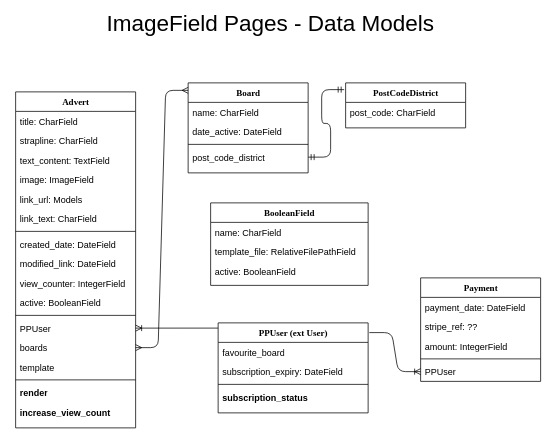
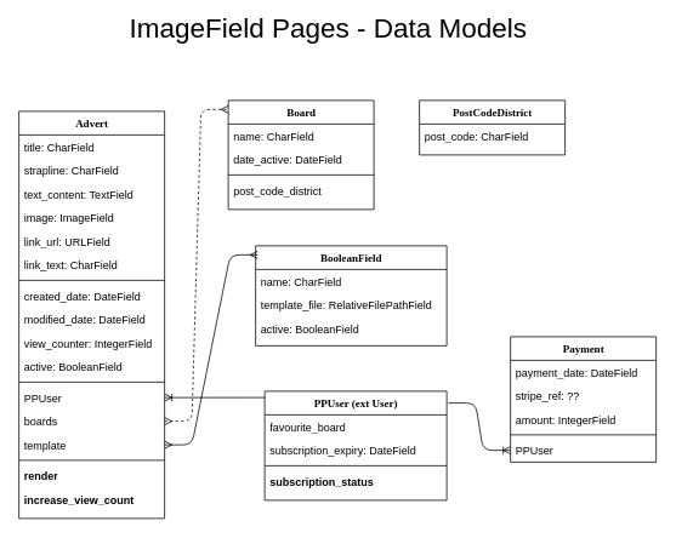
  <mxCell id="0" />
  <mxCell id="1" parent="0" />
  <mxCell id="2" value="Advert" style="swimlane;html=1;fontStyle=1;align=center;verticalAlign=top;childLayout=stackLayout;horizontal=1;startSize=26;horizontalStack=0;resizeParent=1;resizeLast=0;collapsible=1;marginBottom=0;swimlaneFillColor=#ffffff;rounded=0;shadow=0;comic=0;labelBackgroundColor=none;strokeWidth=1;fillColor=none;fontFamily=Verdana;fontSize=12" parent="1" vertex="1"><mxGeometry x="20" y="122" width="160" height="448" as="geometry"><mxRectangle x="90" y="83" width="80" height="26" as="alternateBounds" /></mxGeometry></mxCell>
  <mxCell id="3" value="title: CharField" style="text;html=1;strokeColor=none;fillColor=none;align=left;verticalAlign=top;spacingLeft=4;spacingRight=4;whiteSpace=wrap;overflow=hidden;rotatable=0;points=[[0,0.5],[1,0.5]];portConstraint=eastwest;" parent="2" vertex="1"><mxGeometry y="26" width="160" height="26" as="geometry" /></mxCell>
  <mxCell id="4" value="strapline: CharField" style="text;html=1;strokeColor=none;fillColor=none;align=left;verticalAlign=top;spacingLeft=4;spacingRight=4;whiteSpace=wrap;overflow=hidden;rotatable=0;points=[[0,0.5],[1,0.5]];portConstraint=eastwest;" parent="2" vertex="1"><mxGeometry y="52" width="160" height="26" as="geometry" /></mxCell>
  <mxCell id="5" value="text_content: TextField" style="text;html=1;strokeColor=none;fillColor=none;align=left;verticalAlign=top;spacingLeft=4;spacingRight=4;whiteSpace=wrap;overflow=hidden;rotatable=0;points=[[0,0.5],[1,0.5]];portConstraint=eastwest;" parent="2" vertex="1"><mxGeometry y="78" width="160" height="26" as="geometry" /></mxCell>
  <mxCell id="6" value="image: ImageField" style="text;html=1;strokeColor=none;fillColor=none;align=left;verticalAlign=top;spacingLeft=4;spacingRight=4;whiteSpace=wrap;overflow=hidden;rotatable=0;points=[[0,0.5],[1,0.5]];portConstraint=eastwest;" parent="2" vertex="1"><mxGeometry y="104" width="160" height="26" as="geometry" /></mxCell>
- <mxCell id="7" value="link_url: Models" style="text;html=1;strokeColor=none;fillColor=none;align=left;verticalAlign=top;spacingLeft=4;spacingRight=4;whiteSpace=wrap;overflow=hidden;rotatable=0;points=[[0,0.5],[1,0.5]];portConstraint=eastwest;" parent="2" vertex="1"><mxGeometry y="130" width="160" height="26" as="geometry" /></mxCell>
+ <mxCell id="7" value="link_url: URLField" style="text;html=1;strokeColor=none;fillColor=none;align=left;verticalAlign=top;spacingLeft=4;spacingRight=4;whiteSpace=wrap;overflow=hidden;rotatable=0;points=[[0,0.5],[1,0.5]];portConstraint=eastwest;" parent="2" vertex="1"><mxGeometry y="130" width="160" height="26" as="geometry" /></mxCell>
  <mxCell id="8" value="link_text: CharField" style="text;strokeColor=none;fillColor=none;spacingLeft=4;spacingRight=4;overflow=hidden;rotatable=0;points=[[0,0.5],[1,0.5]];portConstraint=eastwest;fontSize=12;" parent="2" vertex="1"><mxGeometry y="156" width="160" height="26" as="geometry" /></mxCell>
  <mxCell id="9" value="" style="line;strokeWidth=1;fillColor=none;align=left;verticalAlign=middle;spacingTop=-1;spacingLeft=3;spacingRight=3;rotatable=0;labelPosition=right;points=[];portConstraint=eastwest;fontSize=12;" parent="2" vertex="1"><mxGeometry y="182" width="160" height="8" as="geometry" /></mxCell>
  <mxCell id="10" value="created_date: DateField" style="text;strokeColor=none;fillColor=none;spacingLeft=4;spacingRight=4;overflow=hidden;rotatable=0;points=[[0,0.5],[1,0.5]];portConstraint=eastwest;fontSize=12;" parent="2" vertex="1"><mxGeometry y="190" width="160" height="26" as="geometry" /></mxCell>
- <mxCell id="11" value="modified_link: DateField" style="text;strokeColor=none;fillColor=none;spacingLeft=4;spacingRight=4;overflow=hidden;rotatable=0;points=[[0,0.5],[1,0.5]];portConstraint=eastwest;fontSize=12;" parent="2" vertex="1"><mxGeometry y="216" width="160" height="26" as="geometry" /></mxCell>
+ <mxCell id="11" value="modified_date: DateField" style="text;strokeColor=none;fillColor=none;spacingLeft=4;spacingRight=4;overflow=hidden;rotatable=0;points=[[0,0.5],[1,0.5]];portConstraint=eastwest;fontSize=12;" parent="2" vertex="1"><mxGeometry y="216" width="160" height="26" as="geometry" /></mxCell>
  <mxCell id="12" value="view_counter: IntegerField " style="text;strokeColor=none;fillColor=none;spacingLeft=4;spacingRight=4;overflow=hidden;rotatable=0;points=[[0,0.5],[1,0.5]];portConstraint=eastwest;fontSize=12;" parent="2" vertex="1"><mxGeometry y="242" width="160" height="26" as="geometry" /></mxCell>
  <mxCell id="13" value="active: BooleanField" style="text;strokeColor=none;fillColor=none;spacingLeft=4;spacingRight=4;overflow=hidden;rotatable=0;points=[[0,0.5],[1,0.5]];portConstraint=eastwest;fontSize=12;" parent="2" vertex="1"><mxGeometry y="268" width="160" height="26" as="geometry" /></mxCell>
  <mxCell id="14" value="" style="line;strokeWidth=1;fillColor=none;align=left;verticalAlign=middle;spacingTop=-1;spacingLeft=3;spacingRight=3;rotatable=0;labelPosition=right;points=[];portConstraint=eastwest;fontSize=12;" parent="2" vertex="1"><mxGeometry y="294" width="160" height="8" as="geometry" /></mxCell>
  <mxCell id="15" value="PPUser" style="text;strokeColor=none;fillColor=none;spacingLeft=4;spacingRight=4;overflow=hidden;rotatable=0;points=[[0,0.5],[1,0.5]];portConstraint=eastwest;fontSize=12;" parent="2" vertex="1"><mxGeometry y="302" width="160" height="26" as="geometry" /></mxCell>
  <mxCell id="16" value="boards" style="text;strokeColor=none;fillColor=none;spacingLeft=4;spacingRight=4;overflow=hidden;rotatable=0;points=[[0,0.5],[1,0.5]];portConstraint=eastwest;fontSize=12;" parent="2" vertex="1"><mxGeometry y="328" width="160" height="26" as="geometry" /></mxCell>
  <mxCell id="17" value="template" style="text;strokeColor=none;fillColor=none;spacingLeft=4;spacingRight=4;overflow=hidden;rotatable=0;points=[[0,0.5],[1,0.5]];portConstraint=eastwest;fontSize=12;" parent="2" vertex="1"><mxGeometry y="354" width="160" height="26" as="geometry" /></mxCell>
  <mxCell id="18" value="" style="line;html=1;strokeWidth=1;fillColor=none;align=left;verticalAlign=middle;spacingTop=-1;spacingLeft=3;spacingRight=3;rotatable=0;labelPosition=right;points=[];portConstraint=eastwest;" parent="2" vertex="1"><mxGeometry y="380" width="160" height="8" as="geometry" /></mxCell>
  <mxCell id="19" value="render" style="text;html=1;strokeColor=none;fillColor=none;align=left;verticalAlign=top;spacingLeft=4;spacingRight=4;whiteSpace=wrap;overflow=hidden;rotatable=0;points=[[0,0.5],[1,0.5]];portConstraint=eastwest;fontStyle=1" parent="2" vertex="1"><mxGeometry y="388" width="160" height="26" as="geometry" /></mxCell>
  <mxCell id="20" value="increase_view_count" style="text;strokeColor=none;fillColor=none;spacingLeft=4;spacingRight=4;overflow=hidden;rotatable=0;points=[[0,0.5],[1,0.5]];portConstraint=eastwest;fontSize=12;fontStyle=1" parent="2" vertex="1"><mxGeometry y="414" width="160" height="26" as="geometry" /></mxCell>
  <mxCell id="21" value="Board" style="swimlane;html=1;fontStyle=1;align=center;verticalAlign=top;childLayout=stackLayout;horizontal=1;startSize=26;horizontalStack=0;resizeParent=1;resizeLast=0;collapsible=1;marginBottom=0;swimlaneFillColor=#ffffff;rounded=0;shadow=0;comic=0;labelBackgroundColor=none;strokeWidth=1;fillColor=none;fontFamily=Verdana;fontSize=12" parent="1" vertex="1"><mxGeometry x="250" y="110" width="160" height="120" as="geometry" /></mxCell>
  <mxCell id="22" value="name: CharField" style="text;html=1;strokeColor=none;fillColor=none;align=left;verticalAlign=top;spacingLeft=4;spacingRight=4;whiteSpace=wrap;overflow=hidden;rotatable=0;points=[[0,0.5],[1,0.5]];portConstraint=eastwest;" parent="21" vertex="1"><mxGeometry y="26" width="160" height="26" as="geometry" /></mxCell>
  <mxCell id="23" value="date_active: DateField" style="text;strokeColor=none;fillColor=none;spacingLeft=4;spacingRight=4;overflow=hidden;rotatable=0;points=[[0,0.5],[1,0.5]];portConstraint=eastwest;fontSize=12;" parent="21" vertex="1"><mxGeometry y="52" width="160" height="26" as="geometry" /></mxCell>
  <mxCell id="24" value="" style="line;strokeWidth=1;fillColor=none;align=left;verticalAlign=middle;spacingTop=-1;spacingLeft=3;spacingRight=3;rotatable=0;labelPosition=right;points=[];portConstraint=eastwest;fontSize=12;" parent="21" vertex="1"><mxGeometry y="78" width="160" height="8" as="geometry" /></mxCell>
  <mxCell id="25" value="post_code_district" style="text;html=1;strokeColor=none;fillColor=none;align=left;verticalAlign=top;spacingLeft=4;spacingRight=4;whiteSpace=wrap;overflow=hidden;rotatable=0;points=[[0,0.5],[1,0.5]];portConstraint=eastwest;" parent="21" vertex="1"><mxGeometry y="86" width="160" height="26" as="geometry" /></mxCell>
  <mxCell id="26" value="PPUser (ext User)" style="swimlane;html=1;fontStyle=1;align=center;verticalAlign=top;childLayout=stackLayout;horizontal=1;startSize=26;horizontalStack=0;resizeParent=1;resizeLast=0;collapsible=1;marginBottom=0;swimlaneFillColor=#ffffff;rounded=0;shadow=0;comic=0;labelBackgroundColor=none;strokeWidth=1;fillColor=none;fontFamily=Verdana;fontSize=12" parent="1" vertex="1"><mxGeometry x="290" y="430" width="200" height="120" as="geometry" /></mxCell>
  <mxCell id="27" value="favourite_board" style="text;html=1;strokeColor=none;fillColor=none;align=left;verticalAlign=top;spacingLeft=4;spacingRight=4;whiteSpace=wrap;overflow=hidden;rotatable=0;points=[[0,0.5],[1,0.5]];portConstraint=eastwest;" parent="26" vertex="1"><mxGeometry y="26" width="200" height="26" as="geometry" /></mxCell>
  <mxCell id="28" value="subscription_expiry: DateField" style="text;strokeColor=none;fillColor=none;spacingLeft=4;spacingRight=4;overflow=hidden;rotatable=0;points=[[0,0.5],[1,0.5]];portConstraint=eastwest;fontSize=12;" parent="26" vertex="1"><mxGeometry y="52" width="200" height="26" as="geometry" /></mxCell>
  <mxCell id="29" value="" style="line;strokeWidth=1;fillColor=none;align=left;verticalAlign=middle;spacingTop=-1;spacingLeft=3;spacingRight=3;rotatable=0;labelPosition=right;points=[];portConstraint=eastwest;fontSize=12;" parent="26" vertex="1"><mxGeometry y="78" width="200" height="8" as="geometry" /></mxCell>
  <mxCell id="30" value="subscription_status" style="text;strokeColor=none;fillColor=none;spacingLeft=4;spacingRight=4;overflow=hidden;rotatable=0;points=[[0,0.5],[1,0.5]];portConstraint=eastwest;fontSize=12;fontStyle=1" parent="26" vertex="1"><mxGeometry y="86" width="200" height="26" as="geometry" /></mxCell>
  <mxCell id="31" value="Payment" style="swimlane;html=1;fontStyle=1;align=center;verticalAlign=top;childLayout=stackLayout;horizontal=1;startSize=26;horizontalStack=0;resizeParent=1;resizeLast=0;collapsible=1;marginBottom=0;swimlaneFillColor=#ffffff;rounded=0;shadow=0;comic=0;labelBackgroundColor=none;strokeWidth=1;fillColor=none;fontFamily=Verdana;fontSize=12" parent="1" vertex="1"><mxGeometry x="560" y="370" width="160" height="138" as="geometry" /></mxCell>
  <mxCell id="32" value="payment_date: DateField" style="text;html=1;strokeColor=none;fillColor=none;align=left;verticalAlign=top;spacingLeft=4;spacingRight=4;whiteSpace=wrap;overflow=hidden;rotatable=0;points=[[0,0.5],[1,0.5]];portConstraint=eastwest;" parent="31" vertex="1"><mxGeometry y="26" width="160" height="26" as="geometry" /></mxCell>
  <mxCell id="33" value="stripe_ref: ??" style="text;html=1;strokeColor=none;fillColor=none;align=left;verticalAlign=top;spacingLeft=4;spacingRight=4;whiteSpace=wrap;overflow=hidden;rotatable=0;points=[[0,0.5],[1,0.5]];portConstraint=eastwest;" parent="31" vertex="1"><mxGeometry y="52" width="160" height="26" as="geometry" /></mxCell>
  <mxCell id="34" value="amount: IntegerField" style="text;html=1;strokeColor=none;fillColor=none;align=left;verticalAlign=top;spacingLeft=4;spacingRight=4;whiteSpace=wrap;overflow=hidden;rotatable=0;points=[[0,0.5],[1,0.5]];portConstraint=eastwest;" parent="31" vertex="1"><mxGeometry y="78" width="160" height="26" as="geometry" /></mxCell>
  <mxCell id="35" value="" style="line;strokeWidth=1;fillColor=none;align=left;verticalAlign=middle;spacingTop=-1;spacingLeft=3;spacingRight=3;rotatable=0;labelPosition=right;points=[];portConstraint=eastwest;fontSize=12;" parent="31" vertex="1"><mxGeometry y="104" width="160" height="8" as="geometry" /></mxCell>
  <mxCell id="36" value="PPUser" style="text;strokeColor=none;fillColor=none;spacingLeft=4;spacingRight=4;overflow=hidden;rotatable=0;points=[[0,0.5],[1,0.5]];portConstraint=eastwest;fontSize=12;" parent="31" vertex="1"><mxGeometry y="112" width="160" height="26" as="geometry" /></mxCell>
  <mxCell id="37" value="PostCodeDistrict" style="swimlane;html=1;fontStyle=1;align=center;verticalAlign=top;childLayout=stackLayout;horizontal=1;startSize=26;horizontalStack=0;resizeParent=1;resizeLast=0;collapsible=1;marginBottom=0;swimlaneFillColor=#ffffff;rounded=0;shadow=0;comic=0;labelBackgroundColor=none;strokeWidth=1;fillColor=none;fontFamily=Verdana;fontSize=12" parent="1" vertex="1"><mxGeometry x="460" y="110" width="160" height="60" as="geometry" /></mxCell>
  <mxCell id="38" value="post_code: CharField" style="text;html=1;strokeColor=none;fillColor=none;align=left;verticalAlign=top;spacingLeft=4;spacingRight=4;whiteSpace=wrap;overflow=hidden;rotatable=0;points=[[0,0.5],[1,0.5]];portConstraint=eastwest;" parent="37" vertex="1"><mxGeometry y="26" width="160" height="26" as="geometry" /></mxCell>
  <mxCell id="39" value="BooleanField" style="swimlane;html=1;fontStyle=1;align=center;verticalAlign=top;childLayout=stackLayout;horizontal=1;startSize=26;horizontalStack=0;resizeParent=1;resizeLast=0;collapsible=1;marginBottom=0;swimlaneFillColor=#ffffff;rounded=0;shadow=0;comic=0;labelBackgroundColor=none;strokeWidth=1;fillColor=none;fontFamily=Verdana;fontSize=12" parent="1" vertex="1"><mxGeometry x="280" y="270" width="210" height="110" as="geometry" /></mxCell>
  <mxCell id="40" value="name: CharField" style="text;html=1;strokeColor=none;fillColor=none;align=left;verticalAlign=top;spacingLeft=4;spacingRight=4;whiteSpace=wrap;overflow=hidden;rotatable=0;points=[[0,0.5],[1,0.5]];portConstraint=eastwest;" parent="39" vertex="1"><mxGeometry y="26" width="210" height="26" as="geometry" /></mxCell>
  <mxCell id="41" value="template_file: RelativeFilePathField" style="text;strokeColor=none;fillColor=none;spacingLeft=4;spacingRight=4;overflow=hidden;rotatable=0;points=[[0,0.5],[1,0.5]];portConstraint=eastwest;fontSize=12;" parent="39" vertex="1"><mxGeometry y="52" width="210" height="26" as="geometry" /></mxCell>
  <mxCell id="42" value="active: BooleanField" style="text;strokeColor=none;fillColor=none;spacingLeft=4;spacingRight=4;overflow=hidden;rotatable=0;points=[[0,0.5],[1,0.5]];portConstraint=eastwest;fontSize=12;" parent="39" vertex="1"><mxGeometry y="78" width="210" height="26" as="geometry" /></mxCell>
- <mxCell id="43" value="" style="edgeStyle=entityRelationEdgeStyle;fontSize=12;html=1;endArrow=ERmany;startArrow=ERmany;entryX=0;entryY=0.083;entryDx=0;entryDy=0;entryPerimeter=0;" parent="1" source="16" target="21" edge="1"><mxGeometry width="100" height="100" relative="1" as="geometry"><mxPoint x="190" y="350" as="sourcePoint" /><mxPoint x="290" y="250" as="targetPoint" /></mxGeometry></mxCell>
- <mxCell id="44" value="" style="edgeStyle=entityRelationEdgeStyle;fontSize=12;html=1;endArrow=ERmandOne;startArrow=ERmandOne;entryX=-0.012;entryY=0.15;entryDx=0;entryDy=0;exitX=1;exitY=0.5;exitDx=0;exitDy=0;entryPerimeter=0;" parent="1" source="25" target="37" edge="1"><mxGeometry width="100" height="100" relative="1" as="geometry"><mxPoint x="480" y="311.5" as="sourcePoint" /><mxPoint x="580" y="211.5" as="targetPoint" /></mxGeometry></mxCell>
+ <mxCell id="43" value="" style="edgeStyle=entityRelationEdgeStyle;fontSize=12;html=1;endArrow=ERmany;startArrow=ERmany;entryX=0;entryY=0.083;entryDx=0;entryDy=0;entryPerimeter=0;dashed=1;" parent="1" source="16" target="21" edge="1"><mxGeometry width="100" height="100" relative="1" as="geometry"><mxPoint x="190" y="350" as="sourcePoint" /><mxPoint x="290" y="250" as="targetPoint" /></mxGeometry></mxCell>
+ <mxCell id="45" value="" style="edgeStyle=entityRelationEdgeStyle;fontSize=12;html=1;endArrow=ERmany;startArrow=ERmany;exitX=1;exitY=0.5;exitDx=0;exitDy=0;entryX=0.01;entryY=0.091;entryDx=0;entryDy=0;entryPerimeter=0;" parent="1" source="17" target="39" edge="1"><mxGeometry width="100" height="100" relative="1" as="geometry"><mxPoint x="280" y="480" as="sourcePoint" /><mxPoint x="380" y="380" as="targetPoint" /></mxGeometry></mxCell>
  <mxCell id="46" value="" style="edgeStyle=entityRelationEdgeStyle;fontSize=12;html=1;endArrow=ERoneToMany;exitX=1.008;exitY=0.108;exitDx=0;exitDy=0;exitPerimeter=0;entryX=0;entryY=0.5;entryDx=0;entryDy=0;" parent="1" source="26" target="36" edge="1"><mxGeometry width="100" height="100" relative="1" as="geometry"><mxPoint x="20" y="860" as="sourcePoint" /><mxPoint x="220" y="810" as="targetPoint" /></mxGeometry></mxCell>
  <mxCell id="47" value="" style="fontSize=12;html=1;endArrow=ERoneToMany;exitX=0;exitY=0.058;exitDx=0;exitDy=0;exitPerimeter=0;" edge="1" parent="1" source="26" target="15"><mxGeometry width="100" height="100" relative="1" as="geometry"><mxPoint x="240" y="400" as="sourcePoint" /><mxPoint x="120" y="590" as="targetPoint" /></mxGeometry></mxCell>
  <mxCell id="48" value="&lt;font style=&quot;font-size: 30px&quot;&gt;ImageField Pages - Data Models&lt;/font&gt;" style="text;html=1;strokeColor=none;fillColor=none;align=center;verticalAlign=middle;whiteSpace=wrap;rounded=0;" vertex="1" parent="1"><mxGeometry x="80" y="20" width="560" height="20" as="geometry" /></mxCell>
